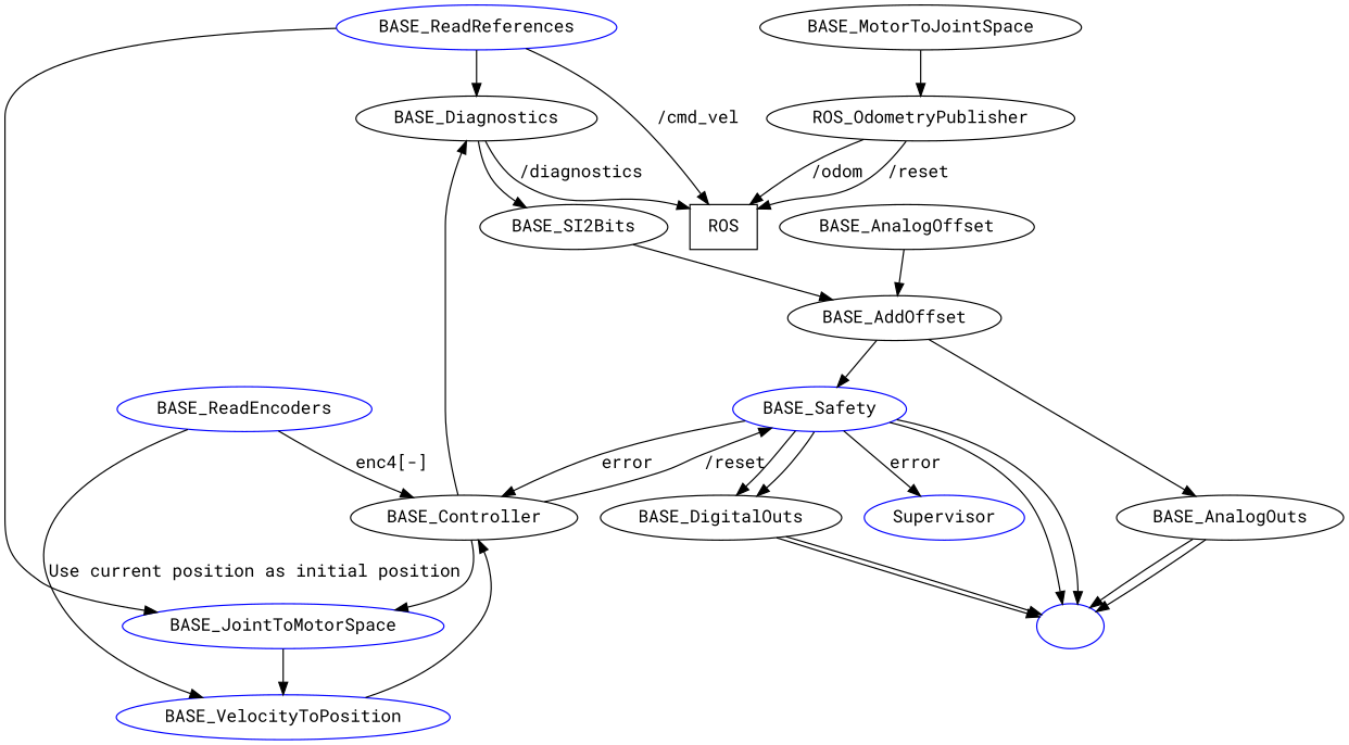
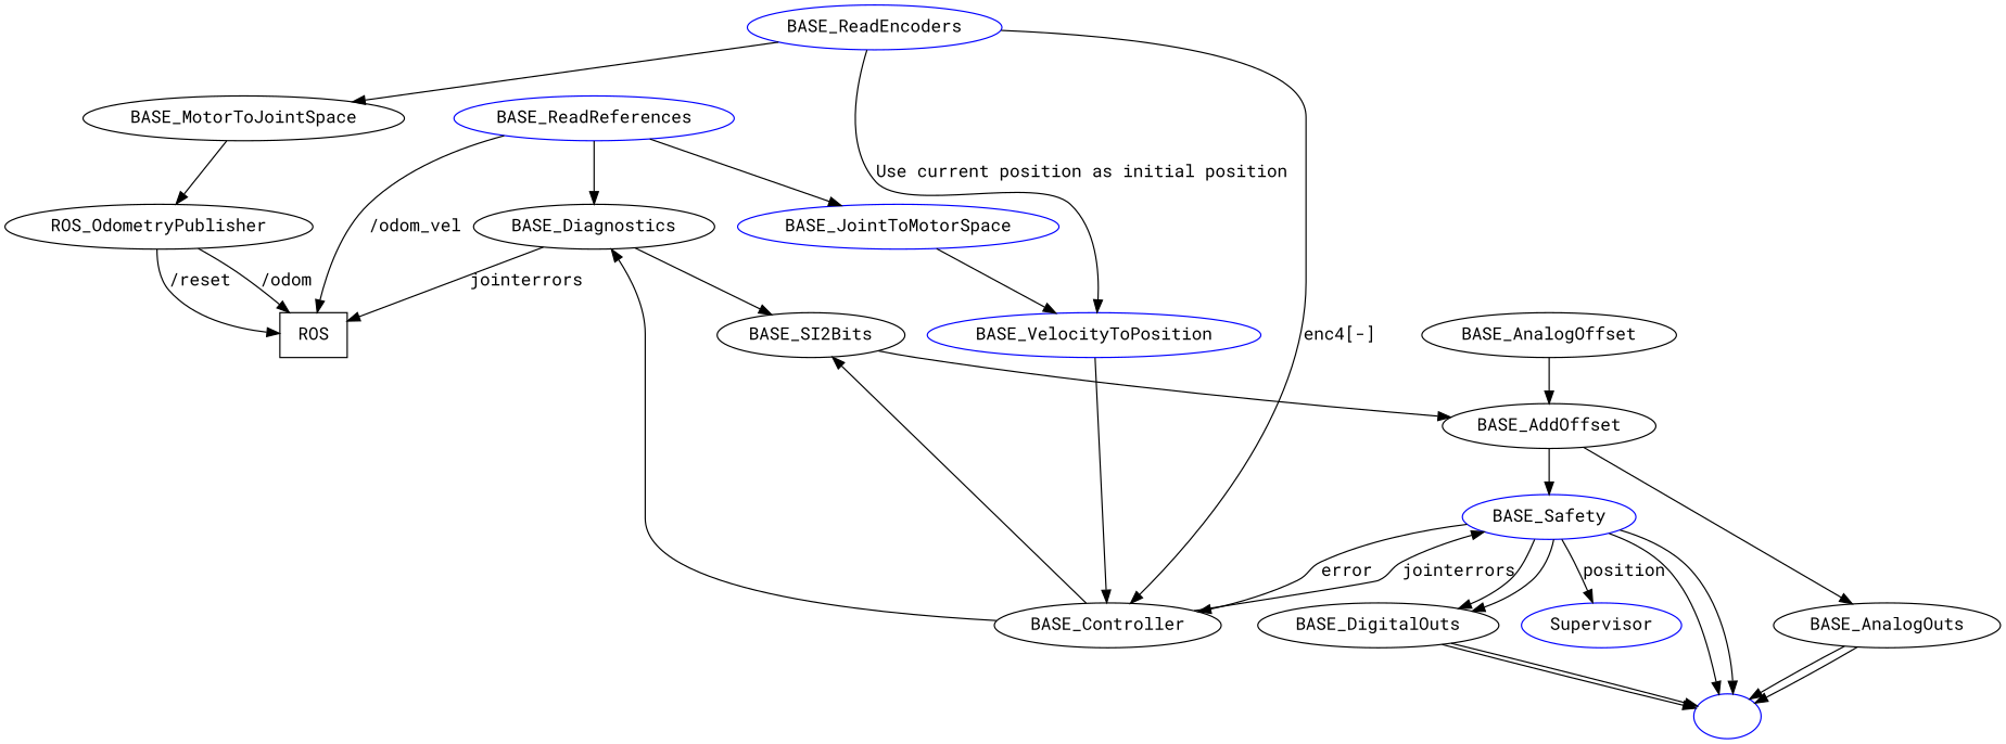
  digraph {
    fontname="Roboto Mono"
    node [fontname="Roboto Mono" shape=oval]
    edge [fontname="Roboto Mono"]
    ROS [shape=box]
    BASE_Controller
    BASE_SI2Bits
    BASE_Diagnostics
    BASE_Safety [color=blue]
    BASE_AddOffset
    "" [color=blue]
    BASE_DigitalOuts
    Supervisor [color=blue]
    BASE_AnalogOuts
    BASE_AnalogOffset
    n12 [label=ROS_OdometryPublisher]
    BASE_MotorToJointSpace
    BASE_ReadReferences [color=blue]
    BASE_JointToMotorSpace [color=blue]
    BASE_VelocityToPosition [color=blue]
    BASE_ReadEncoders [color=blue]
-   BASE_Controller -> BASE_JointToMotorSpace
+   BASE_Controller -> BASE_SI2Bits
    BASE_Controller -> BASE_Diagnostics
-   BASE_Controller -> BASE_Safety [label="/reset"]
+   BASE_Controller -> BASE_Safety [label=jointerrors]
    BASE_SI2Bits -> BASE_AddOffset
-   BASE_Diagnostics -> ROS [label="/diagnostics"]
+   BASE_Diagnostics -> ROS [label=jointerrors]
    BASE_Diagnostics -> BASE_SI2Bits
    BASE_Safety -> BASE_Controller [label=error]
    BASE_Safety -> ""
    BASE_Safety -> ""
    BASE_Safety -> BASE_DigitalOuts
    BASE_Safety -> BASE_DigitalOuts
-   BASE_Safety -> Supervisor [label=error]
+   BASE_Safety -> Supervisor [label=position]
    BASE_AddOffset -> BASE_Safety
    BASE_AddOffset -> BASE_AnalogOuts
    BASE_DigitalOuts -> ""
    BASE_DigitalOuts -> ""
    BASE_AnalogOuts -> ""
    BASE_AnalogOuts -> ""
    BASE_AnalogOffset -> BASE_AddOffset
    n12 -> ROS [label="/odom"]
    n12 -> ROS [label="/reset"]
    BASE_MotorToJointSpace -> n12
-   BASE_ReadReferences -> ROS [label="/cmd_vel"]
+   BASE_ReadReferences -> ROS [label="/odom_vel"]
    BASE_ReadReferences -> BASE_Diagnostics
    BASE_ReadReferences -> BASE_JointToMotorSpace
    BASE_JointToMotorSpace -> BASE_VelocityToPosition
    BASE_VelocityToPosition -> BASE_Controller
    BASE_ReadEncoders -> BASE_Controller [label="enc4[-]"]
+   BASE_ReadEncoders -> BASE_MotorToJointSpace
    BASE_ReadEncoders -> BASE_VelocityToPosition [label="Use current position as initial position"]
  }
